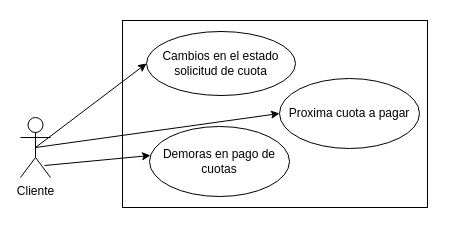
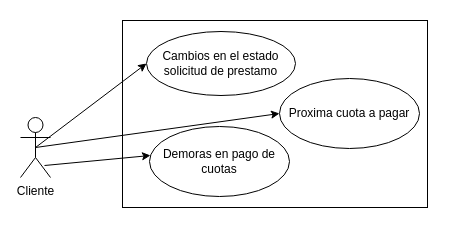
  <mxCell id="0" />
  <mxCell id="1" parent="0" />
  <mxCell id="2" value="" style="rounded=0;whiteSpace=wrap;html=1;" parent="1" vertex="1"><mxGeometry x="122" y="20" width="305" height="187" as="geometry" /></mxCell>
  <mxCell id="3" value="Demoras en pago de cuotas" style="ellipse;whiteSpace=wrap;html=1;" parent="1" vertex="1"><mxGeometry x="149" y="126" width="140" height="70" as="geometry" /></mxCell>
  <mxCell id="4" style="edgeStyle=none;html=1;entryX=0;entryY=0.5;entryDx=0;entryDy=0;exitX=0.5;exitY=0.5;exitDx=0;exitDy=0;exitPerimeter=0;" parent="1" source="8" target="5" edge="1"><mxGeometry relative="1" as="geometry"><mxPoint x="47" y="102" as="sourcePoint" /></mxGeometry></mxCell>
- <mxCell id="5" value="Cambios en el estado solicitud de cuota" style="ellipse;whiteSpace=wrap;html=1;" parent="1" vertex="1"><mxGeometry x="146" y="31" width="149" height="64" as="geometry" /></mxCell>
+ <mxCell id="5" value="Cambios en el estado solicitud de prestamo" style="ellipse;whiteSpace=wrap;html=1;" parent="1" vertex="1"><mxGeometry x="146" y="31" width="149" height="64" as="geometry" /></mxCell>
  <mxCell id="6" style="edgeStyle=none;html=1;entryX=0;entryY=0.5;entryDx=0;entryDy=0;exitX=0.5;exitY=0.5;exitDx=0;exitDy=0;exitPerimeter=0;" parent="1" source="8" target="7" edge="1"><mxGeometry relative="1" as="geometry"><mxPoint x="1" y="110" as="targetPoint" /><mxPoint x="50" y="113" as="sourcePoint" /></mxGeometry></mxCell>
  <mxCell id="7" value="Proxima cuota a pagar" style="ellipse;whiteSpace=wrap;html=1;" parent="1" vertex="1"><mxGeometry x="279" y="78" width="140" height="70" as="geometry" /></mxCell>
  <mxCell id="8" value="Cliente" style="shape=umlActor;verticalLabelPosition=bottom;verticalAlign=top;html=1;" parent="1" vertex="1"><mxGeometry x="20" y="117" width="30" height="60" as="geometry" /></mxCell>
  <mxCell id="9" style="edgeStyle=none;html=1;exitX=0.8;exitY=0.8;exitDx=0;exitDy=0;exitPerimeter=0;entryX=0.007;entryY=0.414;entryDx=0;entryDy=0;entryPerimeter=0;" parent="1" target="3" edge="1" source="8"><mxGeometry relative="1" as="geometry"><mxPoint x="217" y="123" as="targetPoint" /><mxPoint x="-2.01" y="116" as="sourcePoint" /></mxGeometry></mxCell>
